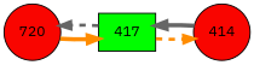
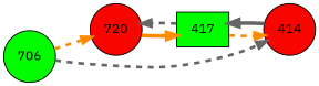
  digraph {
    rankdir=LR
    fontname="IBM Plex Sans"
    node [fillcolor="#f90500" shape=circle style=filled fontname="IBM Plex Sans"]
    edge [color=darkorange penwidth=3.00 fontname="IBM Plex Sans" style=dashed]
    n1 [label=720]
    n2 [fillcolor="#01fd00" label=417 shape=box]
    n3 [label=414]
+   n4 [fillcolor="#01fd00" label=706]
    n1 -> n2 [penwidth=4.00 style=""]
    n2 -> n1 [color=gray40]
    n2 -> n3
    n3 -> n2 [color=gray40 penwidth=4.00 style=""]
+   n4 -> n1
+   n4 -> n3 [color=gray40]
  }
